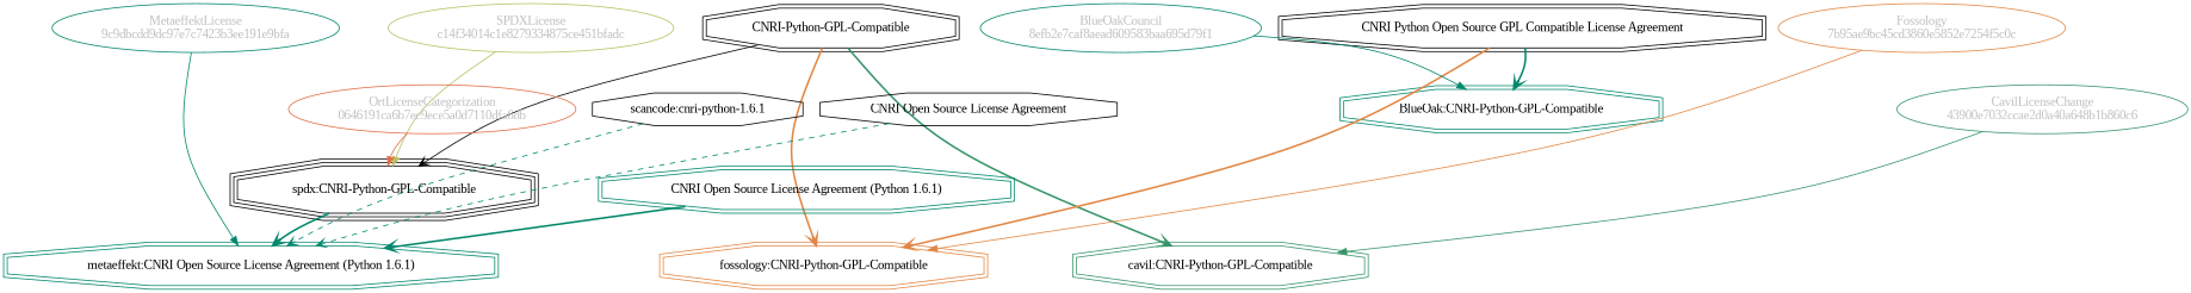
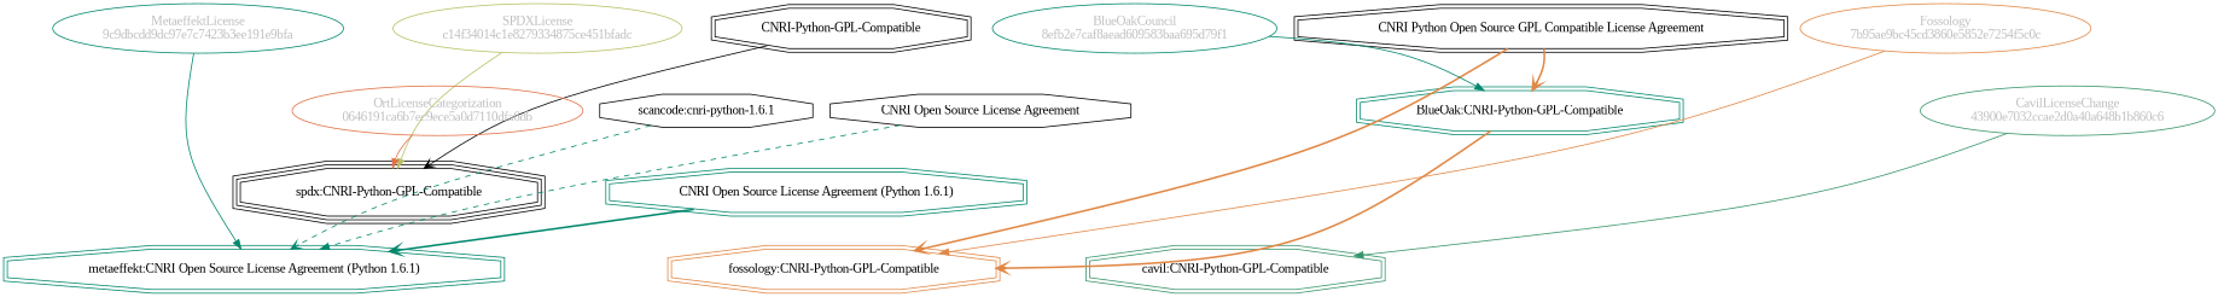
  strict digraph {
    fontname="Liberation Serif"
    splines=curved
    node [fontname="Liberation Serif" shape=doubleoctagon]
    edge [color="#00876c" fontname="Liberation Serif" weight=0.5 arrowhead=vee]
    n1 [color="#b8bf62" fillcolor="beige;1" fontcolor=gray label="SPDXLicense\nc14f34014c1e8279334875ce451bfadc" shape=ellipse]
    n2 [label="spdx:CNRI-Python-GPL-Compatible" shape=tripleoctagon]
    n3 [color="#00876c" label="metaeffekt:CNRI Open Source License Agreement (Python 1.6.1)"]
    n4 [label="CNRI-Python-GPL-Compatible"]
    n5 [color="#e18745" label="fossology:CNRI-Python-GPL-Compatible"]
    n6 [color="#379469" label="cavil:CNRI-Python-GPL-Compatible"]
    n7 [color="#00876c" label="BlueOak:CNRI-Python-GPL-Compatible"]
    n8 [label="CNRI Python Open Source GPL Compatible License Agreement"]
    n9 [color="#00876c" fillcolor="beige;1" fontcolor=gray label="BlueOakCouncil\n8efb2e7caf8aead609583baa695d79f1" shape=ellipse]
    n10 [label="scancode:cnri-python-1.6.1" shape=octagon]
    n11 [color="#e18745" fillcolor="beige;1" fontcolor=gray label="Fossology\n7b95ae9bc45cd3860e5852e7254f5c0c" shape=ellipse]
    n12 [color="#e06f45" fillcolor="beige;1" fontcolor=gray label="OrtLicenseCategorization\n0646191ca6b7ec9ece5a0d7110dfa6db" shape=ellipse]
    n13 [color="#379469" fillcolor="beige;1" fontcolor=gray label="CavilLicenseChange\n43900e7032ccae2d0a40a648b1b860c6" shape=ellipse]
    n14 [label="CNRI Open Source License Agreement" shape=octagon]
    n15 [color="#00876c" fillcolor="beige;1" fontcolor=gray label="MetaeffektLicense\n9c9dbcdd9dc97e7c7423b3ee191e9bfa" shape=ellipse]
    n16 [color="#00876c" label="CNRI Open Source License Agreement (Python 1.6.1)"]
    n1 -> n2 [color="#b8bf62" arrowhead=""]
-   n2 -> n3 [style=bold weight=0.7]
    n4 -> n2 [style=solid weight=0.7 color=""]
-   n4 -> n5 [color="#e18745" style=bold weight=0.7]
-   n4 -> n6 [color="#379469" style=bold weight=0.7]
+   n7 -> n5 [color="#e18745" style=bold weight=0.7]
    n8 -> n5 [color="#e18745" style=bold weight=0.7]
-   n8 -> n7 [style=bold weight=0.7]
+   n8 -> n7 [color="#e18745" style=bold weight=0.7]
    n9 -> n7 [arrowhead=""]
    n10 -> n3 [style=dashed]
    n11 -> n5 [color="#e18745" arrowhead=""]
    n12 -> n2 [color="#e06f45" arrowhead=""]
    n13 -> n6 [color="#379469" arrowhead=""]
-   n14 -> n3 [style=dashed]
+   n14 -> n3 [arrowhead=normal style=dashed]
    n15 -> n3 [arrowhead=""]
    n16 -> n3 [style=bold weight=0.7]
  }
